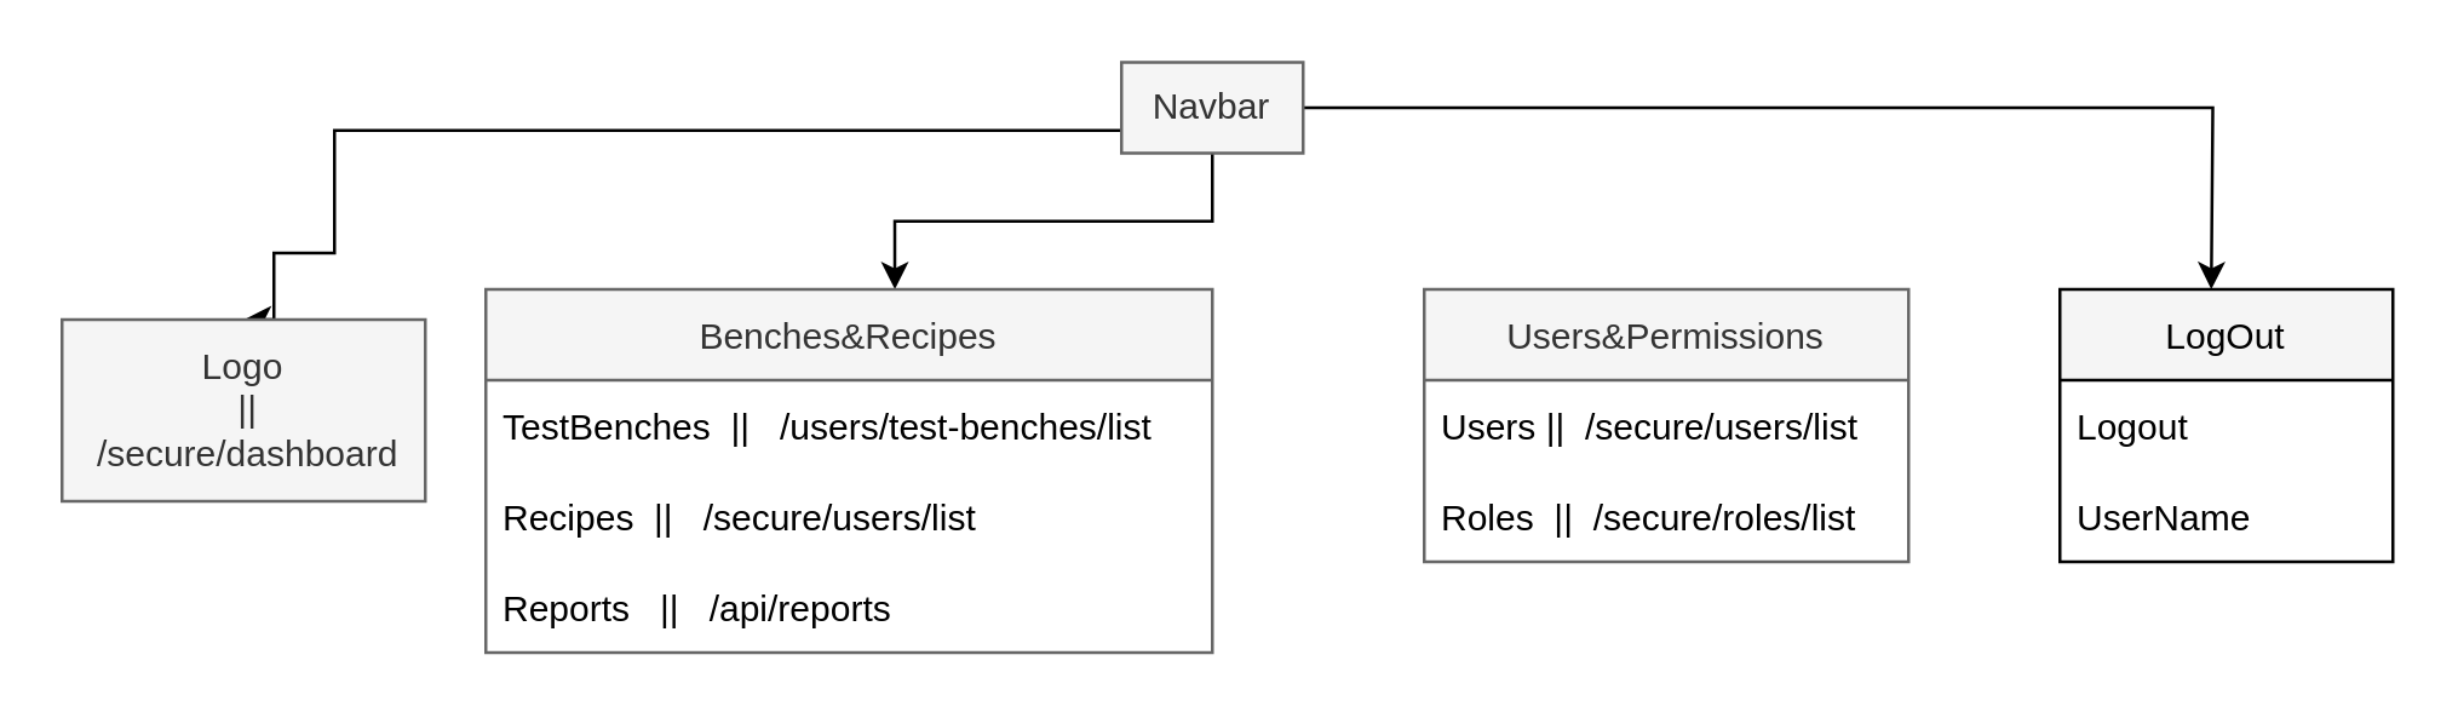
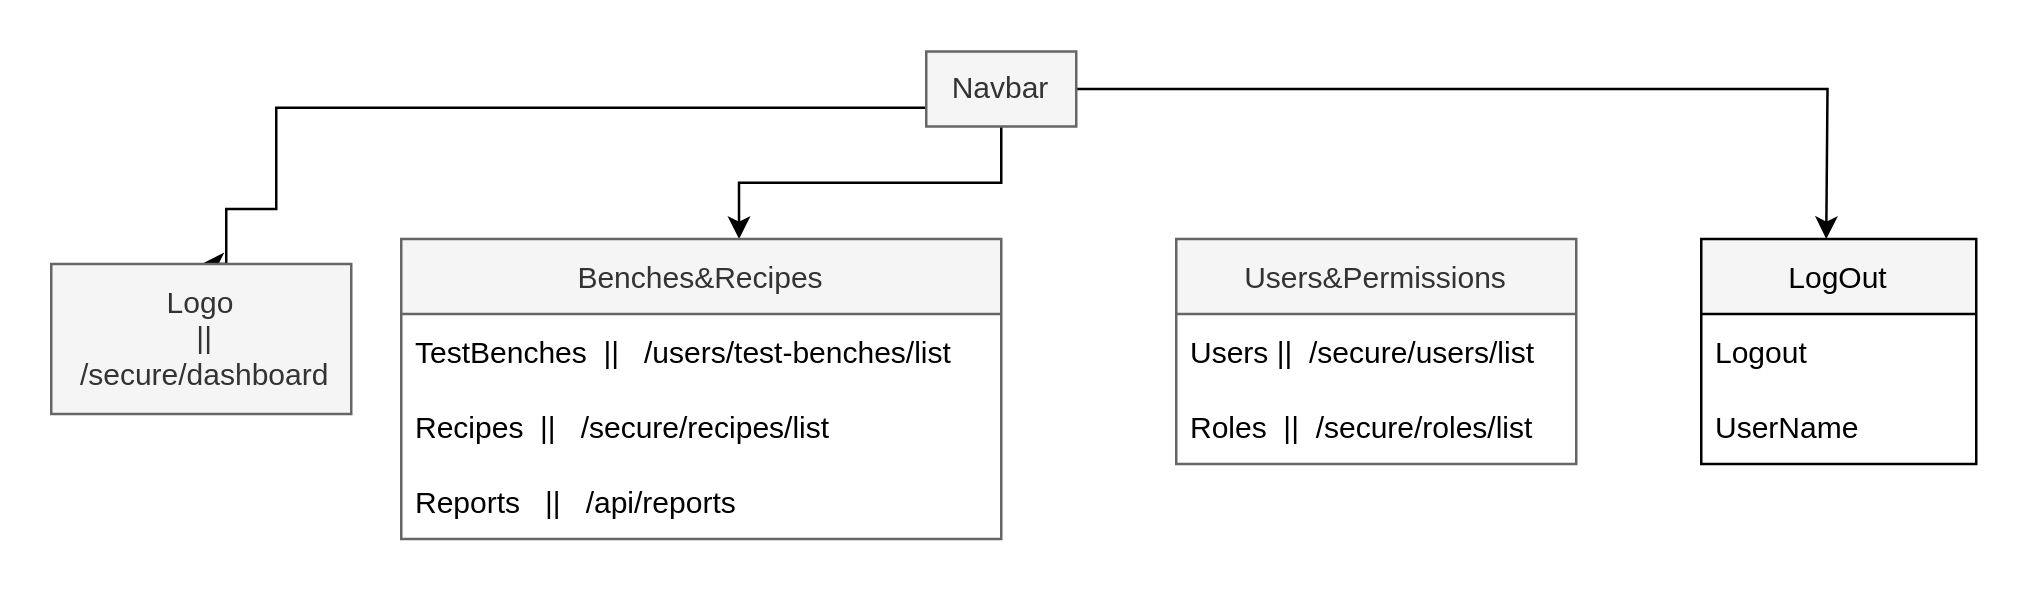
  <mxCell id="0" />
  <mxCell id="1" parent="0" />
  <mxCell id="2" style="edgeStyle=orthogonalEdgeStyle;rounded=0;orthogonalLoop=1;jettySize=auto;html=1;exitX=0.5;exitY=1;exitDx=0;exitDy=0;entryX=0.563;entryY=0;entryDx=0;entryDy=0;entryPerimeter=0;" parent="1" source="5" target="6" edge="1"><mxGeometry relative="1" as="geometry" /></mxCell>
  <mxCell id="3" style="edgeStyle=orthogonalEdgeStyle;rounded=0;orthogonalLoop=1;jettySize=auto;html=1;exitX=0;exitY=0.75;exitDx=0;exitDy=0;entryX=0.5;entryY=0;entryDx=0;entryDy=0;" parent="1" source="5" target="16" edge="1"><mxGeometry relative="1" as="geometry"><mxPoint x="130" y="82.5" as="targetPoint" /><Array as="points"><mxPoint x="110" y="43" /><mxPoint x="110" y="83" /><mxPoint x="90" y="83" /></Array></mxGeometry></mxCell>
  <mxCell id="4" style="edgeStyle=orthogonalEdgeStyle;rounded=0;orthogonalLoop=1;jettySize=auto;html=1;exitX=1;exitY=0.5;exitDx=0;exitDy=0;" parent="1" source="5" edge="1"><mxGeometry relative="1" as="geometry"><mxPoint x="730" y="95" as="targetPoint" /></mxGeometry></mxCell>
  <mxCell id="5" value="Navbar" style="text;html=1;align=center;verticalAlign=middle;whiteSpace=wrap;rounded=0;fillColor=#F5F5F5;fontColor=#333333;strokeColor=#666666;" parent="1" vertex="1"><mxGeometry x="370" y="20" width="60" height="30" as="geometry" /></mxCell>
  <mxCell id="6" value="Benches&amp;Recipes" style="swimlane;fontStyle=0;childLayout=stackLayout;horizontal=1;startSize=30;horizontalStack=0;resizeParent=1;resizeParentMax=0;resizeLast=0;collapsible=1;marginBottom=0;fillColor=#f5f5f5;fontColor=#333333;strokeColor=#666666;" parent="1" vertex="1"><mxGeometry x="160" y="95" width="240" height="120" as="geometry"><mxRectangle x="160" y="100" width="140" height="30" as="alternateBounds" /></mxGeometry></mxCell>
  <mxCell id="7" value="TestBenches  ||   /users/test-benches/list" style="text;strokeColor=none;fillColor=none;align=left;verticalAlign=middle;spacingLeft=4;spacingRight=4;overflow=hidden;points=[[0,0.5],[1,0.5]];portConstraint=eastwest;rotatable=0;" parent="6" vertex="1"><mxGeometry y="30" width="240" height="30" as="geometry" /></mxCell>
- <mxCell id="8" value="Recipes  ||   /secure/users/list" style="text;strokeColor=none;fillColor=none;align=left;verticalAlign=middle;spacingLeft=4;spacingRight=4;overflow=hidden;points=[[0,0.5],[1,0.5]];portConstraint=eastwest;rotatable=0;" parent="6" vertex="1"><mxGeometry y="60" width="240" height="30" as="geometry" /></mxCell>
+ <mxCell id="8" value="Recipes  ||   /secure/recipes/list" style="text;strokeColor=none;fillColor=none;align=left;verticalAlign=middle;spacingLeft=4;spacingRight=4;overflow=hidden;points=[[0,0.5],[1,0.5]];portConstraint=eastwest;rotatable=0;" parent="6" vertex="1"><mxGeometry y="60" width="240" height="30" as="geometry" /></mxCell>
  <mxCell id="9" value="Reports   ||   /api/reports" style="text;strokeColor=none;fillColor=none;align=left;verticalAlign=middle;spacingLeft=4;spacingRight=4;overflow=hidden;points=[[0,0.5],[1,0.5]];portConstraint=eastwest;rotatable=0;" parent="6" vertex="1"><mxGeometry y="90" width="240" height="30" as="geometry" /></mxCell>
  <mxCell id="10" value="Users&amp;Permissions" style="swimlane;fontStyle=0;childLayout=stackLayout;horizontal=1;startSize=30;horizontalStack=0;resizeParent=1;resizeParentMax=0;resizeLast=0;collapsible=1;marginBottom=0;fillColor=#f5f5f5;fontColor=#333333;strokeColor=#666666;" parent="1" vertex="1"><mxGeometry x="470" y="95" width="160" height="90" as="geometry" /></mxCell>
  <mxCell id="11" value="Users ||  /secure/users/list" style="text;strokeColor=none;fillColor=none;align=left;verticalAlign=middle;spacingLeft=4;spacingRight=4;overflow=hidden;points=[[0,0.5],[1,0.5]];portConstraint=eastwest;rotatable=0;" parent="10" vertex="1"><mxGeometry y="30" width="160" height="30" as="geometry" /></mxCell>
  <mxCell id="12" value="Roles  ||  /secure/roles/list" style="text;strokeColor=none;fillColor=none;align=left;verticalAlign=middle;spacingLeft=4;spacingRight=4;overflow=hidden;points=[[0,0.5],[1,0.5]];portConstraint=eastwest;rotatable=0;" parent="10" vertex="1"><mxGeometry y="60" width="160" height="30" as="geometry" /></mxCell>
  <mxCell id="13" value="LogOut" style="swimlane;fontStyle=0;childLayout=stackLayout;horizontal=1;startSize=30;horizontalStack=0;resizeParent=1;resizeParentMax=0;resizeLast=0;collapsible=1;marginBottom=0;fillColor=#F5F5F5;" parent="1" vertex="1"><mxGeometry x="680" y="95" width="110" height="90" as="geometry" /></mxCell>
  <mxCell id="14" value="Logout" style="text;strokeColor=none;fillColor=none;align=left;verticalAlign=middle;spacingLeft=4;spacingRight=4;overflow=hidden;points=[[0,0.5],[1,0.5]];portConstraint=eastwest;rotatable=0;" parent="13" vertex="1"><mxGeometry y="30" width="110" height="30" as="geometry" /></mxCell>
  <mxCell id="15" value="UserName" style="text;strokeColor=none;fillColor=none;align=left;verticalAlign=middle;spacingLeft=4;spacingRight=4;overflow=hidden;points=[[0,0.5],[1,0.5]];portConstraint=eastwest;rotatable=0;" parent="13" vertex="1"><mxGeometry y="60" width="110" height="30" as="geometry" /></mxCell>
  <mxCell id="16" value="Logo&lt;br&gt;&amp;nbsp;||&lt;br&gt;&amp;nbsp;/secure/dashboard" style="text;html=1;strokeColor=#666666;fillColor=#f5f5f5;align=center;verticalAlign=middle;whiteSpace=wrap;rounded=0;fontColor=#333333;" parent="1" vertex="1"><mxGeometry x="20" y="105" width="120" height="60" as="geometry" /></mxCell>
